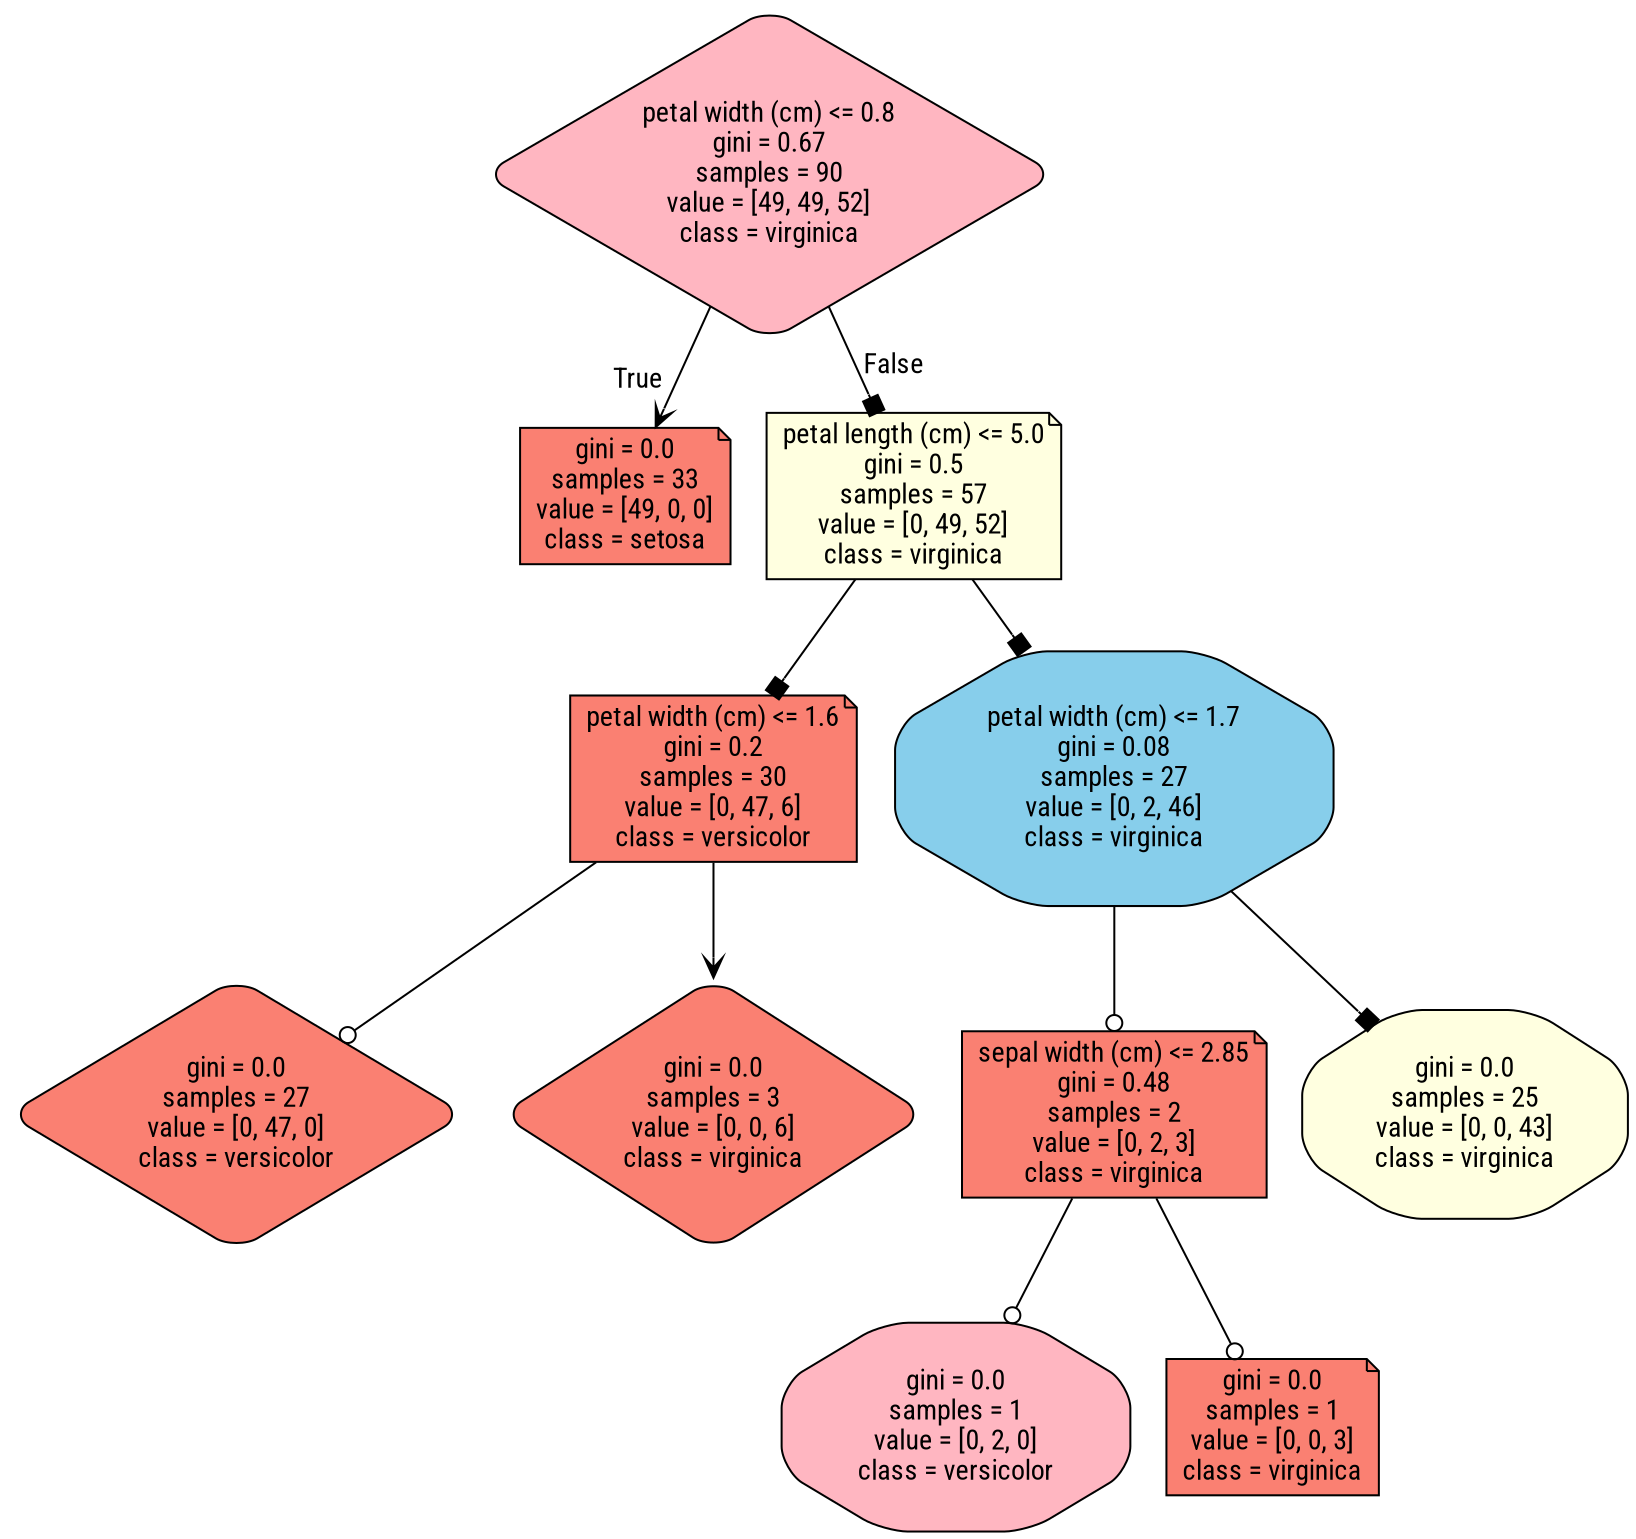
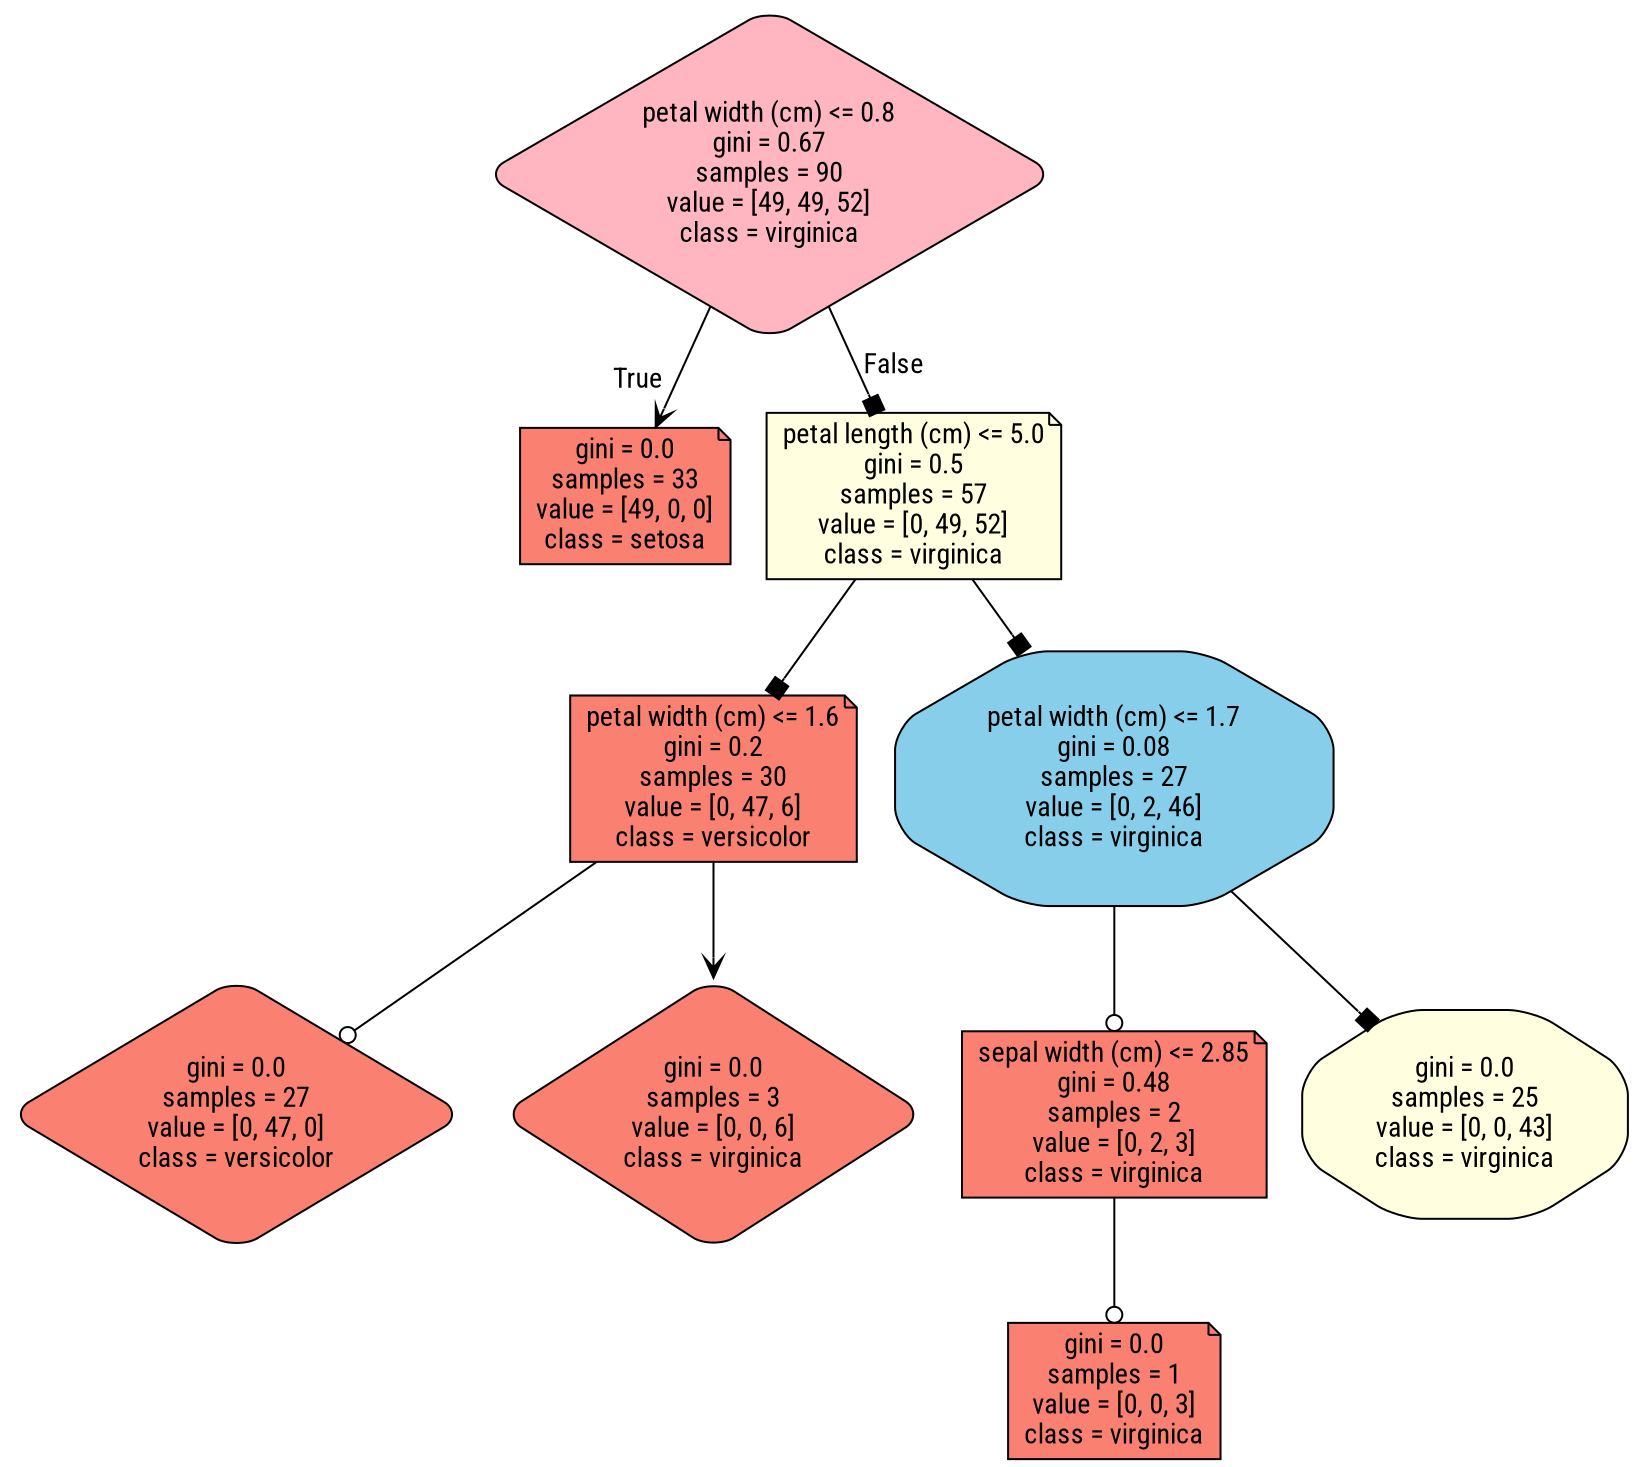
  digraph {
    fontname="Roboto Condensed"
    node [color=black fillcolor=salmon fontname="Roboto Condensed" shape=note style="filled, rounded"]
    edge [arrowhead=box fontname="Roboto Condensed"]
    n1 [fillcolor=lightpink label="petal width (cm) <= 0.8\ngini = 0.67\nsamples = 90\nvalue = [49, 49, 52]\nclass = virginica" shape=diamond]
    n2 [label="gini = 0.0\nsamples = 33\nvalue = [49, 0, 0]\nclass = setosa"]
    n3 [fillcolor=lightyellow label="petal length (cm) <= 5.0\ngini = 0.5\nsamples = 57\nvalue = [0, 49, 52]\nclass = virginica"]
    n4 [label="petal width (cm) <= 1.6\ngini = 0.2\nsamples = 30\nvalue = [0, 47, 6]\nclass = versicolor"]
    n5 [fillcolor=skyblue label="petal width (cm) <= 1.7\ngini = 0.08\nsamples = 27\nvalue = [0, 2, 46]\nclass = virginica" shape=octagon]
    n6 [label="gini = 0.0\nsamples = 27\nvalue = [0, 47, 0]\nclass = versicolor" shape=diamond]
    n7 [label="gini = 0.0\nsamples = 3\nvalue = [0, 0, 6]\nclass = virginica" shape=diamond]
    n8 [label="sepal width (cm) <= 2.85\ngini = 0.48\nsamples = 2\nvalue = [0, 2, 3]\nclass = virginica"]
    n9 [fillcolor=lightyellow label="gini = 0.0\nsamples = 25\nvalue = [0, 0, 43]\nclass = virginica" shape=octagon]
-   n10 [fillcolor=lightpink label="gini = 0.0\nsamples = 1\nvalue = [0, 2, 0]\nclass = versicolor" shape=octagon]
    n11 [label="gini = 0.0\nsamples = 1\nvalue = [0, 0, 3]\nclass = virginica"]
    n1 -> n2 [arrowhead=vee headlabel=True labelangle=45 labeldistance=2.5]
    n1 -> n3 [headlabel=False labelangle=-45 labeldistance=2.5]
    n3 -> n4
    n3 -> n5
    n4 -> n6 [arrowhead=odot]
    n4 -> n7 [arrowhead=vee]
    n5 -> n8 [arrowhead=odot]
    n5 -> n9
-   n8 -> n10 [arrowhead=odot]
    n8 -> n11 [arrowhead=odot]
  }
